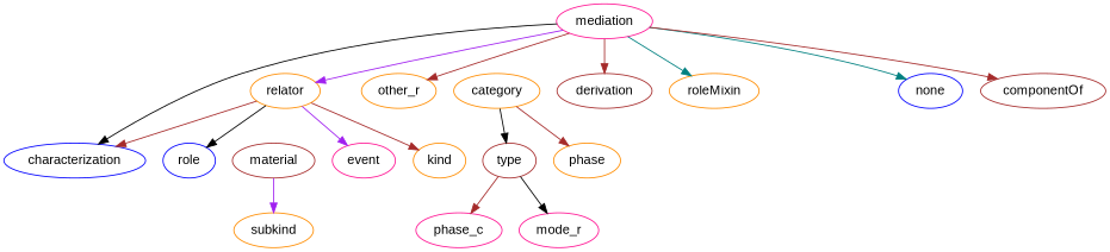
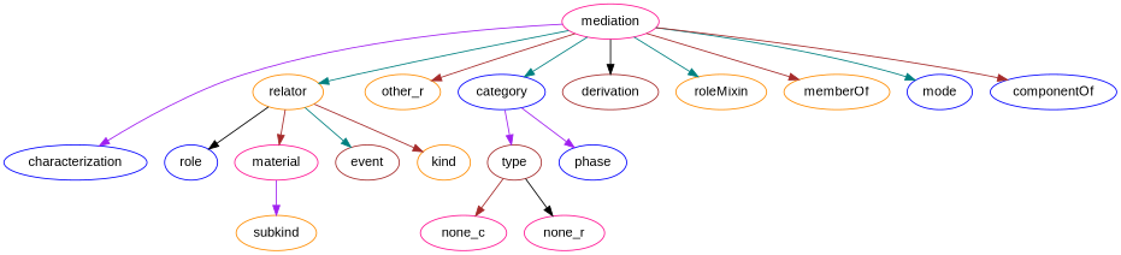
  strict digraph {
    fontname="Liberation Sans"
    node [color=darkorange fontname="Liberation Sans"]
    edge [color=brown fontname="Liberation Sans"]
    mediation [color=deeppink]
    relator
    characterization [color=blue]
    other_r
-   category
+   category [color=blue]
    derivation [color=brown]
    roleMixin
-   mode [color=blue label=none]
-   componentOf [color=brown]
+   memberOf
+   mode [color=blue]
+   componentOf [color=blue]
    role [color=blue]
-   material [color=brown]
-   event [color=deeppink]
+   material [color=deeppink]
+   event [color=brown]
    kind
    type [color=brown]
-   phase
+   phase [color=blue]
    subkind
-   none_c [color=deeppink label=phase_c]
-   none_r [color=deeppink label=mode_r]
-   mediation -> relator [color=purple]
-   mediation -> characterization [color=black]
+   none_c [color=deeppink]
+   none_r [color=deeppink]
+   mediation -> relator [color=teal]
+   mediation -> characterization [color=purple]
    mediation -> other_r
-   mediation -> derivation
+   mediation -> category [color=teal]
+   mediation -> derivation [color=black]
    mediation -> roleMixin [color=teal]
+   mediation -> memberOf
    mediation -> mode [color=teal]
    mediation -> componentOf
    relator -> role [color=black]
-   relator -> characterization
-   relator -> event [color=purple]
+   relator -> material
+   relator -> event [color=teal]
    relator -> kind
-   category -> type [color=black]
-   category -> phase
+   category -> type [color=purple]
+   category -> phase [color=purple]
    material -> subkind [color=purple]
    type -> none_c
    type -> none_r [color=black]
  }
